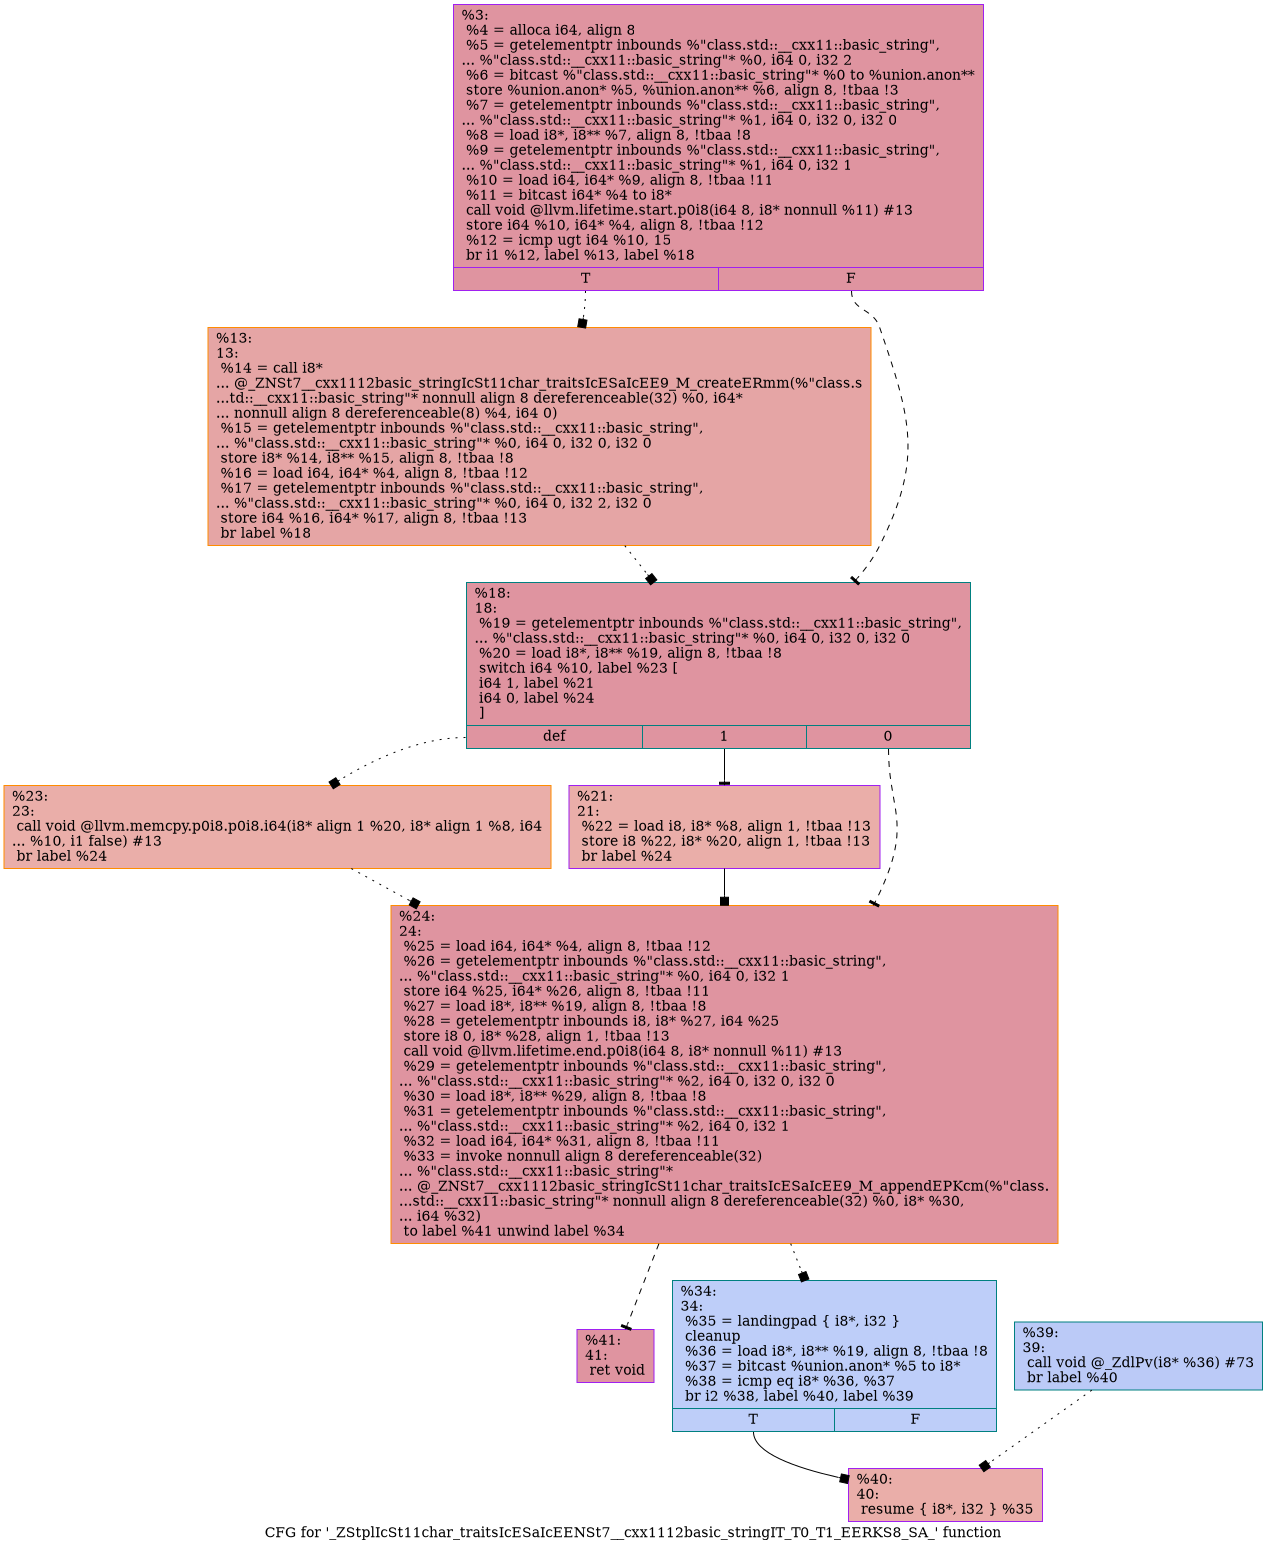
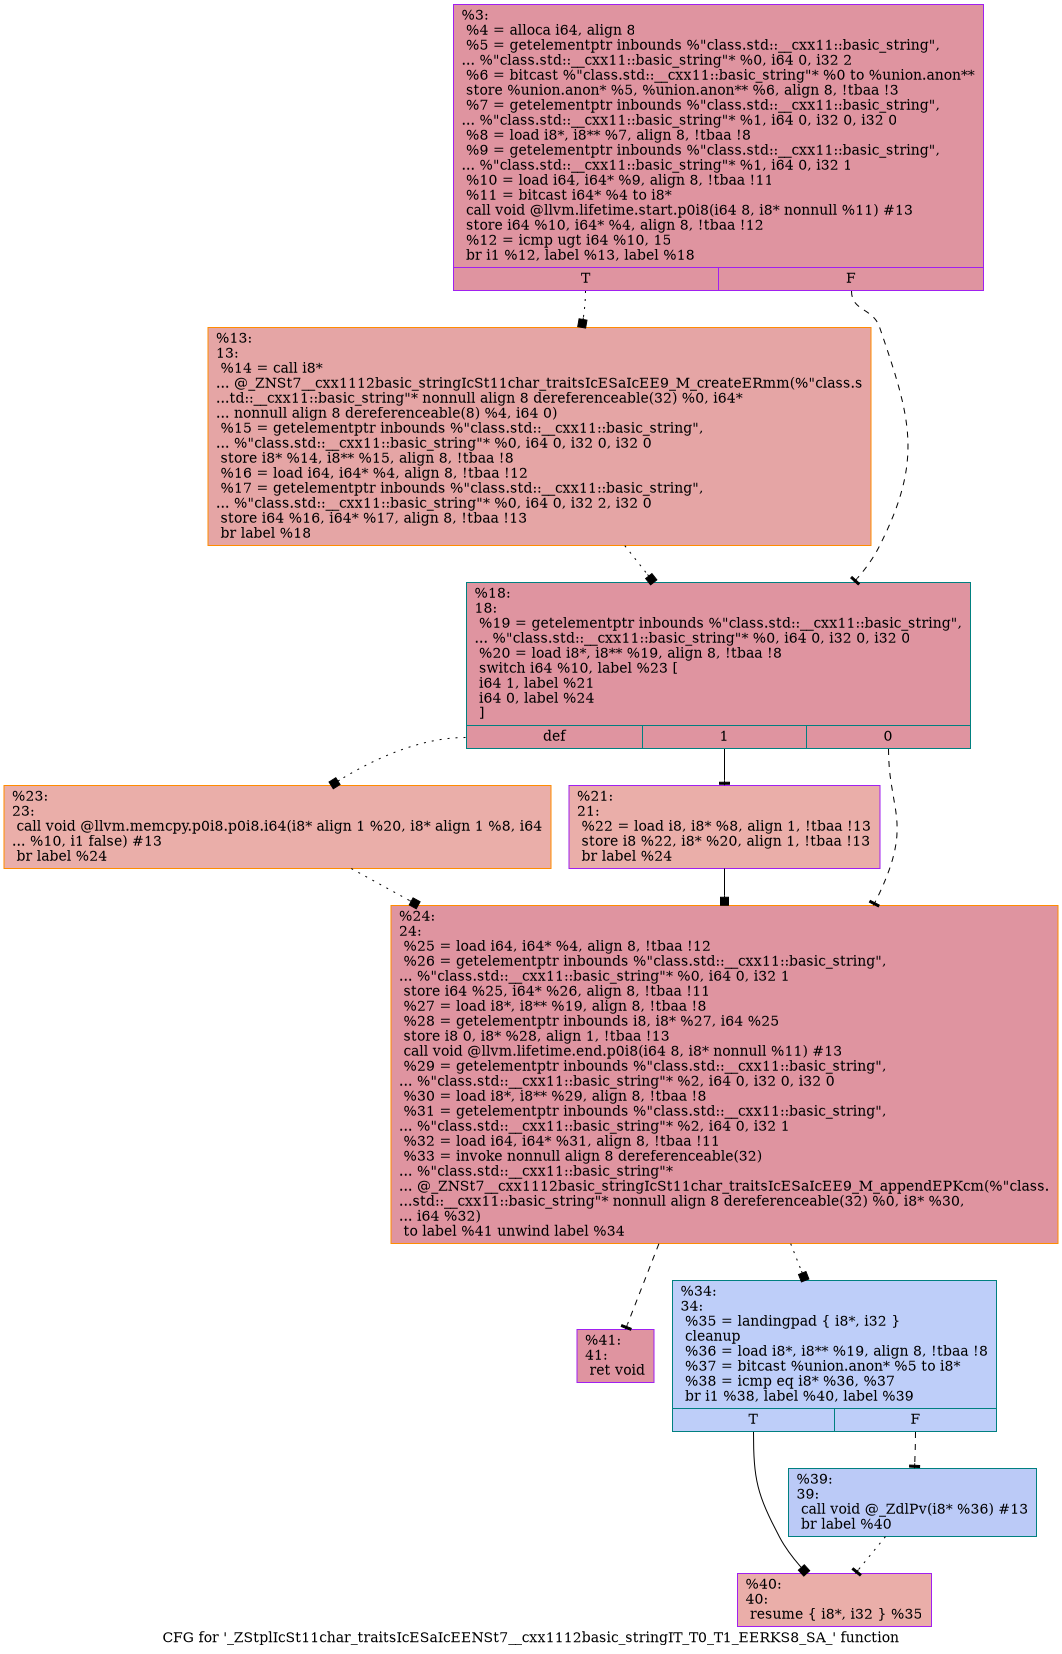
  digraph {
    label="CFG for '_ZStplIcSt11char_traitsIcESaIcEENSt7__cxx1112basic_stringIT_T0_T1_EERKS8_SA_' function"
    node [color=purple fillcolor="#b70d2870" shape=record style=filled]
    edge [arrowhead=box style=dotted]
    n1 [label="{%3:\l  %4 = alloca i64, align 8\l  %5 = getelementptr inbounds %\"class.std::__cxx11::basic_string\",\l... %\"class.std::__cxx11::basic_string\"* %0, i64 0, i32 2\l  %6 = bitcast %\"class.std::__cxx11::basic_string\"* %0 to %union.anon**\l  store %union.anon* %5, %union.anon** %6, align 8, !tbaa !3\l  %7 = getelementptr inbounds %\"class.std::__cxx11::basic_string\",\l... %\"class.std::__cxx11::basic_string\"* %1, i64 0, i32 0, i32 0\l  %8 = load i8*, i8** %7, align 8, !tbaa !8\l  %9 = getelementptr inbounds %\"class.std::__cxx11::basic_string\",\l... %\"class.std::__cxx11::basic_string\"* %1, i64 0, i32 1\l  %10 = load i64, i64* %9, align 8, !tbaa !11\l  %11 = bitcast i64* %4 to i8*\l  call void @llvm.lifetime.start.p0i8(i64 8, i8* nonnull %11) #13\l  store i64 %10, i64* %4, align 8, !tbaa !12\l  %12 = icmp ugt i64 %10, 15\l  br i1 %12, label %13, label %18\l|{<s0>T|<s1>F}}"]
    n2 [color=darkorange fillcolor="#c5333470" label="{%13:\l13:                                               \l  %14 = call i8*\l... @_ZNSt7__cxx1112basic_stringIcSt11char_traitsIcESaIcEE9_M_createERmm(%\"class.s\l...td::__cxx11::basic_string\"* nonnull align 8 dereferenceable(32) %0, i64*\l... nonnull align 8 dereferenceable(8) %4, i64 0)\l  %15 = getelementptr inbounds %\"class.std::__cxx11::basic_string\",\l... %\"class.std::__cxx11::basic_string\"* %0, i64 0, i32 0, i32 0\l  store i8* %14, i8** %15, align 8, !tbaa !8\l  %16 = load i64, i64* %4, align 8, !tbaa !12\l  %17 = getelementptr inbounds %\"class.std::__cxx11::basic_string\",\l... %\"class.std::__cxx11::basic_string\"* %0, i64 0, i32 2, i32 0\l  store i64 %16, i64* %17, align 8, !tbaa !13\l  br label %18\l}"]
    n3 [color=teal label="{%18:\l18:                                               \l  %19 = getelementptr inbounds %\"class.std::__cxx11::basic_string\",\l... %\"class.std::__cxx11::basic_string\"* %0, i64 0, i32 0, i32 0\l  %20 = load i8*, i8** %19, align 8, !tbaa !8\l  switch i64 %10, label %23 [\l    i64 1, label %21\l    i64 0, label %24\l  ]\l|{<s0>def|<s1>1|<s2>0}}"]
    n4 [color=darkorange fillcolor="#d0473d70" label="{%23:\l23:                                               \l  call void @llvm.memcpy.p0i8.p0i8.i64(i8* align 1 %20, i8* align 1 %8, i64\l... %10, i1 false) #13\l  br label %24\l}"]
    n5 [fillcolor="#d0473d70" label="{%21:\l21:                                               \l  %22 = load i8, i8* %8, align 1, !tbaa !13\l  store i8 %22, i8* %20, align 1, !tbaa !13\l  br label %24\l}"]
    n6 [color=darkorange label="{%24:\l24:                                               \l  %25 = load i64, i64* %4, align 8, !tbaa !12\l  %26 = getelementptr inbounds %\"class.std::__cxx11::basic_string\",\l... %\"class.std::__cxx11::basic_string\"* %0, i64 0, i32 1\l  store i64 %25, i64* %26, align 8, !tbaa !11\l  %27 = load i8*, i8** %19, align 8, !tbaa !8\l  %28 = getelementptr inbounds i8, i8* %27, i64 %25\l  store i8 0, i8* %28, align 1, !tbaa !13\l  call void @llvm.lifetime.end.p0i8(i64 8, i8* nonnull %11) #13\l  %29 = getelementptr inbounds %\"class.std::__cxx11::basic_string\",\l... %\"class.std::__cxx11::basic_string\"* %2, i64 0, i32 0, i32 0\l  %30 = load i8*, i8** %29, align 8, !tbaa !8\l  %31 = getelementptr inbounds %\"class.std::__cxx11::basic_string\",\l... %\"class.std::__cxx11::basic_string\"* %2, i64 0, i32 1\l  %32 = load i64, i64* %31, align 8, !tbaa !11\l  %33 = invoke nonnull align 8 dereferenceable(32)\l... %\"class.std::__cxx11::basic_string\"*\l... @_ZNSt7__cxx1112basic_stringIcSt11char_traitsIcESaIcEE9_M_appendEPKcm(%\"class.\l...std::__cxx11::basic_string\"* nonnull align 8 dereferenceable(32) %0, i8* %30,\l... i64 %32)\l          to label %41 unwind label %34\l}"]
    n7 [label="{%41:\l41:                                               \l  ret void\l}"]
-   n8 [color=teal fillcolor="#6c8ff170" label="{%34:\l34:                                               \l  %35 = landingpad \{ i8*, i32 \}\l          cleanup\l  %36 = load i8*, i8** %19, align 8, !tbaa !8\l  %37 = bitcast %union.anon* %5 to i8*\l  %38 = icmp eq i8* %36, %37\l  br i2 %38, label %40, label %39\l|{<s0>T|<s1>F}}"]
+   n8 [color=teal fillcolor="#6c8ff170" label="{%34:\l34:                                               \l  %35 = landingpad \{ i8*, i32 \}\l          cleanup\l  %36 = load i8*, i8** %19, align 8, !tbaa !8\l  %37 = bitcast %union.anon* %5 to i8*\l  %38 = icmp eq i8* %36, %37\l  br i1 %38, label %40, label %39\l|{<s0>T|<s1>F}}"]
    n9 [fillcolor="#d0473d70" label="{%40:\l40:                                               \l  resume \{ i8*, i32 \} %35\l}"]
-   n10 [color=teal fillcolor="#6687ed70" label="{%39:\l39:                                               \l  call void @_ZdlPv(i8* %36) #73\l  br label %40\l}"]
+   n10 [color=teal fillcolor="#6687ed70" label="{%39:\l39:                                               \l  call void @_ZdlPv(i8* %36) #13\l  br label %40\l}"]
    n1 -> n2 [tailport=s0]
    n1 -> n3 [arrowhead=tee style=dashed tailport=s1]
    n2 -> n3
    n3 -> n4 [tailport=s0]
    n3 -> n5 [arrowhead=tee style=solid tailport=s1]
    n3 -> n6 [arrowhead=tee style=dashed tailport=s2]
    n4 -> n6
    n5 -> n6 [style=solid]
    n6 -> n7 [arrowhead=tee style=dashed]
    n6 -> n8
    n8 -> n9 [style=solid tailport=s0]
-   n10 -> n9
+   n8 -> n10 [arrowhead=tee style=dashed tailport=s1]
+   n10 -> n9 [arrowhead=tee]
  }
